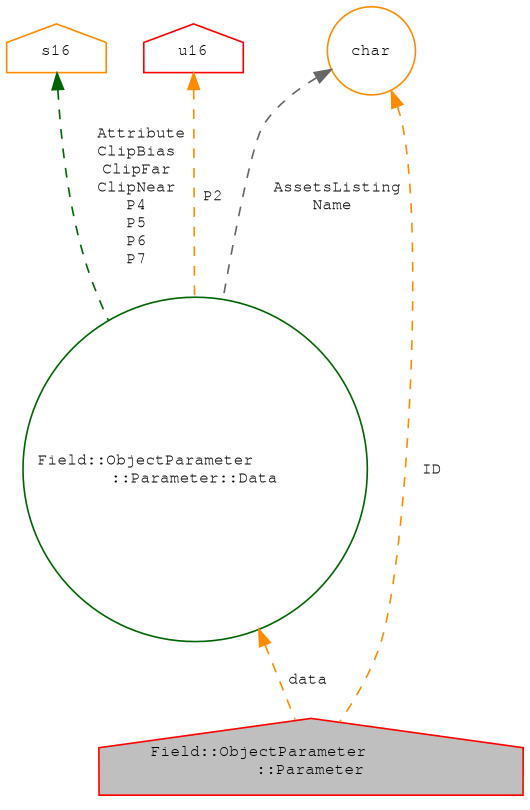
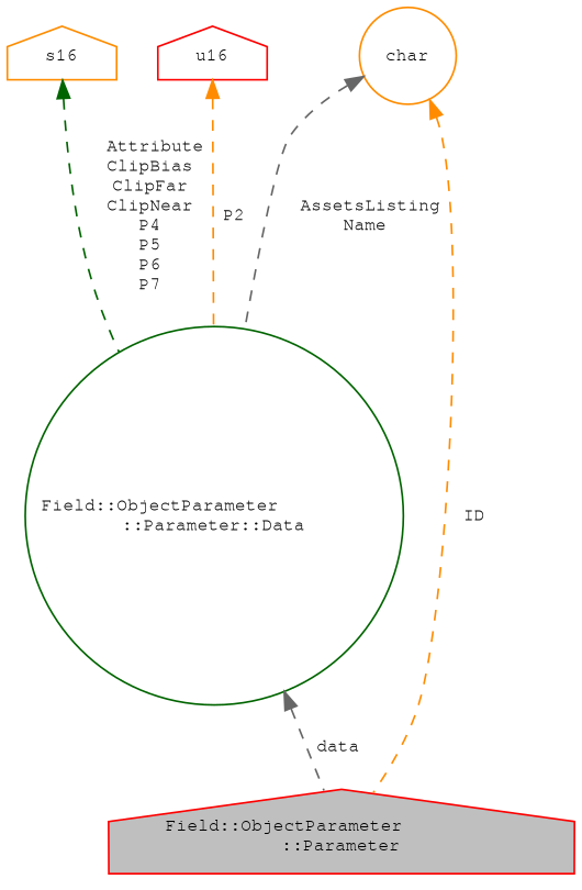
  digraph {
    node [color=red fillcolor=white fontname=FreeMono fontsize=10 shape=house style=filled]
    edge [color=gray40 dir=back fontname=FreeMono fontsize=10 labelfontname=FreeMono labelfontsize=10 style=dashed]
    n1 [fillcolor=grey75 fontcolor=black height=0.2 label="Field::ObjectParameter\l::Parameter" width=0.4]
    n2 [color=darkorange height=0.2 label=s16 width=0.4]
    n3 [color=darkgreen height=0.2 label="Field::ObjectParameter\l::Parameter::Data" shape=circle width=0.4]
    n4 [color=darkorange height=0.2 label=char shape=circle width=0.4]
    n5 [height=0.2 label=u16 width=0.4]
    n2 -> n3 [color=darkgreen label=" Attribute\nClipBias\nClipFar\nClipNear\nP4\nP5\nP6\nP7"]
-   n3 -> n1 [color=darkorange label=" data"]
+   n3 -> n1 [label=" data"]
    n4 -> n1 [color=darkorange label=" ID"]
    n4 -> n3 [label=" AssetsListing\nName"]
    n5 -> n3 [color=darkorange label=" P2"]
  }
